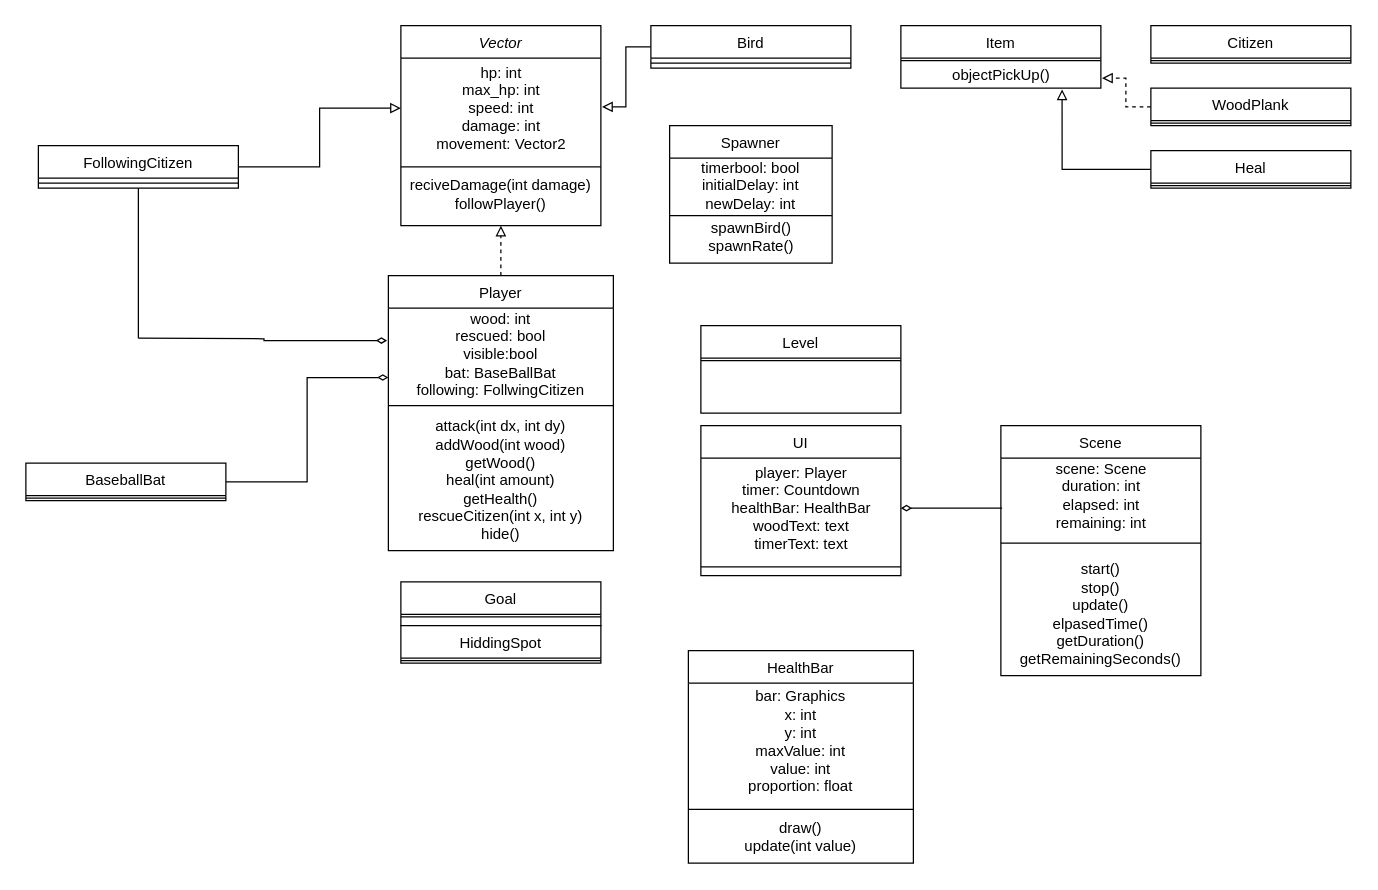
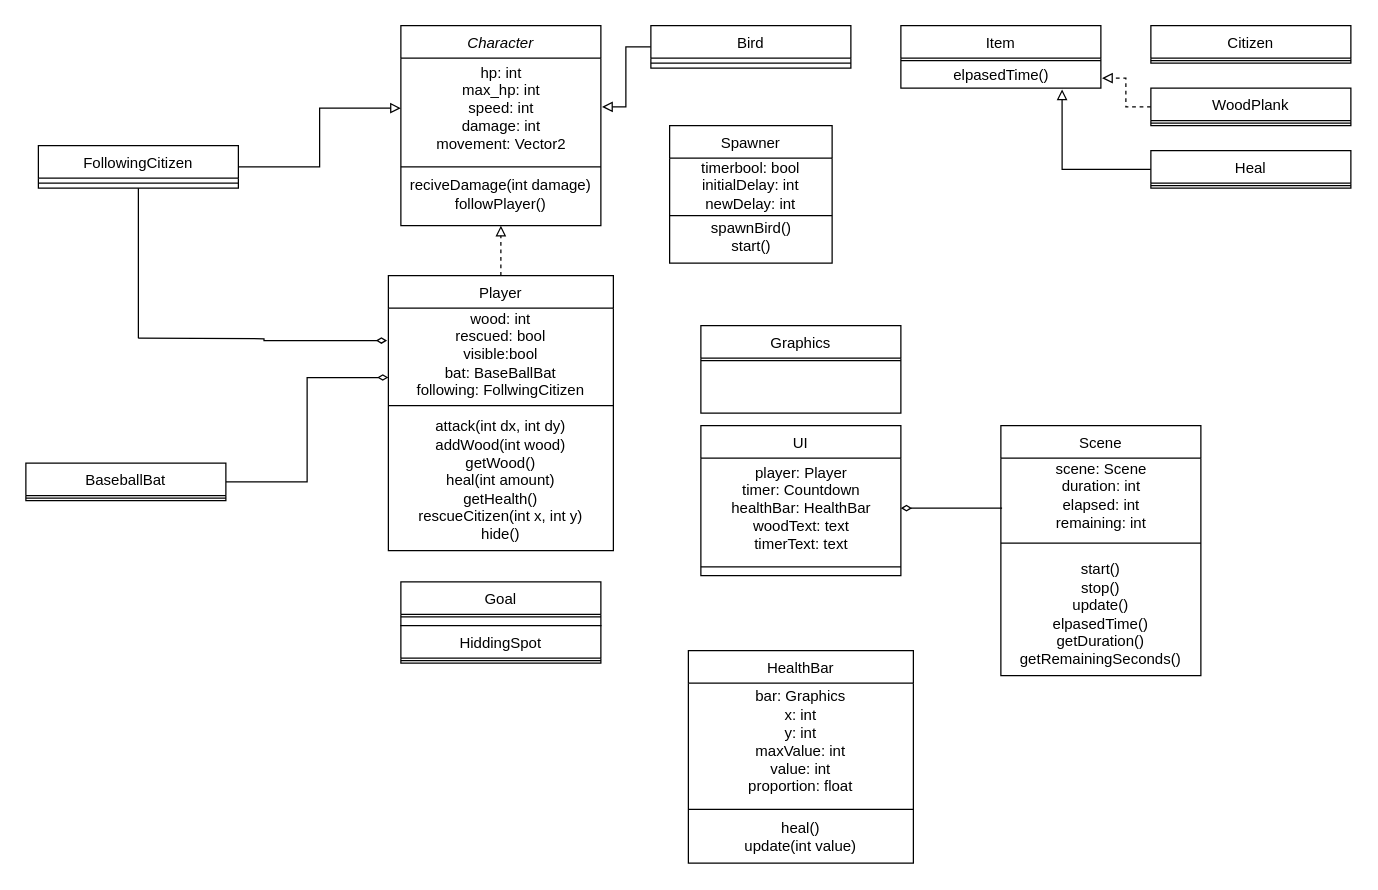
  <mxCell id="0" />
  <mxCell id="1" parent="0" />
- <mxCell id="2" value="Vector" style="swimlane;fontStyle=2;align=center;verticalAlign=top;childLayout=stackLayout;horizontal=1;startSize=26;horizontalStack=0;resizeParent=1;resizeLast=0;collapsible=1;marginBottom=0;rounded=0;shadow=0;strokeWidth=1;" parent="1" vertex="1"><mxGeometry x="320" y="20" width="160" height="160" as="geometry"><mxRectangle x="230" y="140" width="160" height="26" as="alternateBounds" /></mxGeometry></mxCell>
+ <mxCell id="2" value="Character" style="swimlane;fontStyle=2;align=center;verticalAlign=top;childLayout=stackLayout;horizontal=1;startSize=26;horizontalStack=0;resizeParent=1;resizeLast=0;collapsible=1;marginBottom=0;rounded=0;shadow=0;strokeWidth=1;" parent="1" vertex="1"><mxGeometry x="320" y="20" width="160" height="160" as="geometry"><mxRectangle x="230" y="140" width="160" height="26" as="alternateBounds" /></mxGeometry></mxCell>
  <mxCell id="3" value="hp: int&lt;br&gt;max_hp: int&lt;br&gt;speed: int&lt;br&gt;damage: int&lt;br&gt;movement: Vector2" style="text;html=1;align=center;verticalAlign=middle;resizable=0;points=[];autosize=1;strokeColor=none;fillColor=none;" vertex="1" parent="2"><mxGeometry y="26" width="160" height="80" as="geometry" /></mxCell>
  <mxCell id="4" value="" style="line;html=1;strokeWidth=1;align=left;verticalAlign=middle;spacingTop=-1;spacingLeft=3;spacingRight=3;rotatable=0;labelPosition=right;points=[];portConstraint=eastwest;" parent="2" vertex="1"><mxGeometry y="106" width="160" height="14" as="geometry" /></mxCell>
  <mxCell id="5" value="reciveDamage(int damage)&lt;br&gt;followPlayer()" style="text;html=1;strokeColor=none;fillColor=none;align=center;verticalAlign=middle;whiteSpace=wrap;rounded=0;" vertex="1" parent="2"><mxGeometry y="120" width="160" height="30" as="geometry" /></mxCell>
  <mxCell id="6" style="edgeStyle=orthogonalEdgeStyle;rounded=0;orthogonalLoop=1;jettySize=auto;html=1;endArrow=block;endFill=0;" edge="1" parent="1" source="8" target="3"><mxGeometry relative="1" as="geometry" /></mxCell>
  <mxCell id="7" style="edgeStyle=orthogonalEdgeStyle;rounded=0;orthogonalLoop=1;jettySize=auto;html=1;startArrow=none;startFill=0;endArrow=none;endFill=0;" edge="1" parent="1" source="8"><mxGeometry relative="1" as="geometry"><mxPoint x="110" y="270" as="targetPoint" /></mxGeometry></mxCell>
  <mxCell id="8" value="FollowingCitizen&#10;" style="swimlane;fontStyle=0;align=center;verticalAlign=top;childLayout=stackLayout;horizontal=1;startSize=26;horizontalStack=0;resizeParent=1;resizeLast=0;collapsible=1;marginBottom=0;rounded=0;shadow=0;strokeWidth=1;" parent="1" vertex="1"><mxGeometry x="30" y="116" width="160" height="34" as="geometry"><mxRectangle x="130" y="380" width="160" height="26" as="alternateBounds" /></mxGeometry></mxCell>
  <mxCell id="9" value="" style="line;html=1;strokeWidth=1;align=left;verticalAlign=middle;spacingTop=-1;spacingLeft=3;spacingRight=3;rotatable=0;labelPosition=right;points=[];portConstraint=eastwest;" parent="8" vertex="1"><mxGeometry y="26" width="160" height="8" as="geometry" /></mxCell>
  <mxCell id="10" style="edgeStyle=orthogonalEdgeStyle;rounded=0;orthogonalLoop=1;jettySize=auto;html=1;exitX=0.5;exitY=0;exitDx=0;exitDy=0;entryX=0.5;entryY=1;entryDx=0;entryDy=0;endArrow=block;endFill=0;dashed=1;" edge="1" parent="1" source="11" target="2"><mxGeometry relative="1" as="geometry" /></mxCell>
  <mxCell id="11" value="Player&#10;" style="swimlane;fontStyle=0;align=center;verticalAlign=top;childLayout=stackLayout;horizontal=1;startSize=26;horizontalStack=0;resizeParent=1;resizeLast=0;collapsible=1;marginBottom=0;rounded=0;shadow=0;strokeWidth=1;" parent="1" vertex="1"><mxGeometry x="310" y="220" width="180" height="220" as="geometry"><mxRectangle x="340" y="380" width="170" height="26" as="alternateBounds" /></mxGeometry></mxCell>
  <mxCell id="12" value="wood: int&lt;br&gt;rescued: bool&lt;br&gt;visible:bool&lt;br&gt;bat: BaseBallBat&lt;br&gt;following: FollwingCitizen" style="text;html=1;strokeColor=none;fillColor=none;align=center;verticalAlign=middle;whiteSpace=wrap;rounded=0;" vertex="1" parent="11"><mxGeometry y="26" width="180" height="74" as="geometry" /></mxCell>
  <mxCell id="13" value="" style="line;html=1;strokeWidth=1;align=left;verticalAlign=middle;spacingTop=-1;spacingLeft=3;spacingRight=3;rotatable=0;labelPosition=right;points=[];portConstraint=eastwest;" parent="11" vertex="1"><mxGeometry y="100" width="180" height="8" as="geometry" /></mxCell>
  <mxCell id="14" value="attack(int dx, int dy)&lt;br&gt;addWood(int wood)&lt;br&gt;getWood()&lt;br&gt;heal(int amount)&lt;br&gt;getHealth()&lt;br&gt;rescueCitizen(int x, int y)&lt;br&gt;hide()&lt;br&gt;" style="text;html=1;strokeColor=none;fillColor=none;align=center;verticalAlign=middle;whiteSpace=wrap;rounded=0;" vertex="1" parent="11"><mxGeometry y="108" width="180" height="112" as="geometry" /></mxCell>
  <mxCell id="15" style="edgeStyle=orthogonalEdgeStyle;rounded=0;orthogonalLoop=1;jettySize=auto;html=1;endArrow=block;endFill=0;entryX=1.006;entryY=0.488;entryDx=0;entryDy=0;entryPerimeter=0;" edge="1" parent="1" source="16" target="3"><mxGeometry relative="1" as="geometry"><mxPoint x="500" y="90" as="targetPoint" /></mxGeometry></mxCell>
  <mxCell id="16" value="Bird&#10;" style="swimlane;fontStyle=0;align=center;verticalAlign=top;childLayout=stackLayout;horizontal=1;startSize=26;horizontalStack=0;resizeParent=1;resizeLast=0;collapsible=1;marginBottom=0;rounded=0;shadow=0;strokeWidth=1;" parent="1" vertex="1"><mxGeometry x="520" y="20" width="160" height="34" as="geometry"><mxRectangle x="508" y="120" width="160" height="26" as="alternateBounds" /></mxGeometry></mxCell>
  <mxCell id="17" value="" style="line;html=1;strokeWidth=1;align=left;verticalAlign=middle;spacingTop=-1;spacingLeft=3;spacingRight=3;rotatable=0;labelPosition=right;points=[];portConstraint=eastwest;" parent="16" vertex="1"><mxGeometry y="26" width="160" height="8" as="geometry" /></mxCell>
  <mxCell id="18" value="Item&#10;" style="swimlane;fontStyle=0;align=center;verticalAlign=top;childLayout=stackLayout;horizontal=1;startSize=26;horizontalStack=0;resizeParent=1;resizeLast=0;collapsible=1;marginBottom=0;rounded=0;shadow=0;strokeWidth=1;" vertex="1" parent="1"><mxGeometry x="720" y="20" width="160" height="50" as="geometry"><mxRectangle x="340" y="380" width="170" height="26" as="alternateBounds" /></mxGeometry></mxCell>
  <mxCell id="19" value="" style="line;html=1;strokeWidth=1;align=left;verticalAlign=middle;spacingTop=-1;spacingLeft=3;spacingRight=3;rotatable=0;labelPosition=right;points=[];portConstraint=eastwest;" vertex="1" parent="18"><mxGeometry y="26" width="160" height="4" as="geometry" /></mxCell>
- <mxCell id="20" value="objectPickUp()" style="text;html=1;align=center;verticalAlign=middle;resizable=0;points=[];autosize=1;strokeColor=none;fillColor=none;" vertex="1" parent="18"><mxGeometry y="30" width="160" height="20" as="geometry" /></mxCell>
+ <mxCell id="20" value="elpasedTime()" style="text;html=1;align=center;verticalAlign=middle;resizable=0;points=[];autosize=1;strokeColor=none;fillColor=none;" vertex="1" parent="18"><mxGeometry y="30" width="160" height="20" as="geometry" /></mxCell>
  <mxCell id="21" value="UI&#10;" style="swimlane;fontStyle=0;align=center;verticalAlign=top;childLayout=stackLayout;horizontal=1;startSize=26;horizontalStack=0;resizeParent=1;resizeLast=0;collapsible=1;marginBottom=0;rounded=0;shadow=0;strokeWidth=1;" vertex="1" parent="1"><mxGeometry x="560" y="340" width="160" height="120" as="geometry"><mxRectangle x="340" y="380" width="170" height="26" as="alternateBounds" /></mxGeometry></mxCell>
  <mxCell id="22" value="player: Player&lt;br&gt;timer: Countdown&lt;br&gt;healthBar: HealthBar&lt;br&gt;woodText: text&lt;br&gt;timerText: text" style="text;html=1;align=center;verticalAlign=middle;resizable=0;points=[];autosize=1;strokeColor=none;fillColor=none;" vertex="1" parent="21"><mxGeometry y="26" width="160" height="80" as="geometry" /></mxCell>
  <mxCell id="23" value="" style="line;html=1;strokeWidth=1;align=left;verticalAlign=middle;spacingTop=-1;spacingLeft=3;spacingRight=3;rotatable=0;labelPosition=right;points=[];portConstraint=eastwest;" vertex="1" parent="21"><mxGeometry y="106" width="160" height="14" as="geometry" /></mxCell>
- <mxCell id="24" value="Level&#10;" style="swimlane;fontStyle=0;align=center;verticalAlign=top;childLayout=stackLayout;horizontal=1;startSize=26;horizontalStack=0;resizeParent=1;resizeLast=0;collapsible=1;marginBottom=0;rounded=0;shadow=0;strokeWidth=1;" vertex="1" parent="1"><mxGeometry x="560" y="260" width="160" height="70" as="geometry"><mxRectangle x="340" y="380" width="170" height="26" as="alternateBounds" /></mxGeometry></mxCell>
+ <mxCell id="24" value="Graphics&#10;" style="swimlane;fontStyle=0;align=center;verticalAlign=top;childLayout=stackLayout;horizontal=1;startSize=26;horizontalStack=0;resizeParent=1;resizeLast=0;collapsible=1;marginBottom=0;rounded=0;shadow=0;strokeWidth=1;" vertex="1" parent="1"><mxGeometry x="560" y="260" width="160" height="70" as="geometry"><mxRectangle x="340" y="380" width="170" height="26" as="alternateBounds" /></mxGeometry></mxCell>
  <mxCell id="25" value="" style="line;html=1;strokeWidth=1;align=left;verticalAlign=middle;spacingTop=-1;spacingLeft=3;spacingRight=3;rotatable=0;labelPosition=right;points=[];portConstraint=eastwest;" vertex="1" parent="24"><mxGeometry y="26" width="160" height="4" as="geometry" /></mxCell>
  <mxCell id="26" style="edgeStyle=orthogonalEdgeStyle;rounded=0;orthogonalLoop=1;jettySize=auto;html=1;entryX=1.006;entryY=0.6;entryDx=0;entryDy=0;entryPerimeter=0;endArrow=block;endFill=0;dashed=1;" edge="1" parent="1" source="27" target="20"><mxGeometry relative="1" as="geometry" /></mxCell>
  <mxCell id="27" value="WoodPlank&#10;" style="swimlane;fontStyle=0;align=center;verticalAlign=top;childLayout=stackLayout;horizontal=1;startSize=26;horizontalStack=0;resizeParent=1;resizeLast=0;collapsible=1;marginBottom=0;rounded=0;shadow=0;strokeWidth=1;" vertex="1" parent="1"><mxGeometry x="920" y="70" width="160" height="30" as="geometry"><mxRectangle x="340" y="380" width="170" height="26" as="alternateBounds" /></mxGeometry></mxCell>
  <mxCell id="28" value="" style="line;html=1;strokeWidth=1;align=left;verticalAlign=middle;spacingTop=-1;spacingLeft=3;spacingRight=3;rotatable=0;labelPosition=right;points=[];portConstraint=eastwest;" vertex="1" parent="27"><mxGeometry y="26" width="160" height="4" as="geometry" /></mxCell>
  <mxCell id="29" style="edgeStyle=orthogonalEdgeStyle;rounded=0;orthogonalLoop=1;jettySize=auto;html=1;endArrow=block;endFill=0;entryX=0.806;entryY=1.05;entryDx=0;entryDy=0;entryPerimeter=0;" edge="1" parent="1" source="30" target="20"><mxGeometry relative="1" as="geometry"><mxPoint x="870" y="80" as="targetPoint" /></mxGeometry></mxCell>
  <mxCell id="30" value="Heal" style="swimlane;fontStyle=0;align=center;verticalAlign=top;childLayout=stackLayout;horizontal=1;startSize=26;horizontalStack=0;resizeParent=1;resizeLast=0;collapsible=1;marginBottom=0;rounded=0;shadow=0;strokeWidth=1;" vertex="1" parent="1"><mxGeometry x="920" y="120" width="160" height="30" as="geometry"><mxRectangle x="340" y="380" width="170" height="26" as="alternateBounds" /></mxGeometry></mxCell>
  <mxCell id="31" value="" style="line;html=1;strokeWidth=1;align=left;verticalAlign=middle;spacingTop=-1;spacingLeft=3;spacingRight=3;rotatable=0;labelPosition=right;points=[];portConstraint=eastwest;" vertex="1" parent="30"><mxGeometry y="26" width="160" height="4" as="geometry" /></mxCell>
  <mxCell id="32" value="Citizen&#10;" style="swimlane;fontStyle=0;align=center;verticalAlign=top;childLayout=stackLayout;horizontal=1;startSize=26;horizontalStack=0;resizeParent=1;resizeLast=0;collapsible=1;marginBottom=0;rounded=0;shadow=0;strokeWidth=1;" vertex="1" parent="1"><mxGeometry x="920" y="20" width="160" height="30" as="geometry"><mxRectangle x="340" y="380" width="170" height="26" as="alternateBounds" /></mxGeometry></mxCell>
  <mxCell id="33" value="" style="line;html=1;strokeWidth=1;align=left;verticalAlign=middle;spacingTop=-1;spacingLeft=3;spacingRight=3;rotatable=0;labelPosition=right;points=[];portConstraint=eastwest;" vertex="1" parent="32"><mxGeometry y="26" width="160" height="4" as="geometry" /></mxCell>
  <mxCell id="34" value="HealthBar&#10;" style="swimlane;fontStyle=0;align=center;verticalAlign=top;childLayout=stackLayout;horizontal=1;startSize=26;horizontalStack=0;resizeParent=1;resizeLast=0;collapsible=1;marginBottom=0;rounded=0;shadow=0;strokeWidth=1;" vertex="1" parent="1"><mxGeometry x="550" y="520" width="180" height="170" as="geometry"><mxRectangle x="340" y="380" width="170" height="26" as="alternateBounds" /></mxGeometry></mxCell>
  <mxCell id="35" value="bar: Graphics&lt;br&gt;x: int&lt;br&gt;y: int&lt;br&gt;maxValue: int&lt;br&gt;value: int&lt;br&gt;proportion: float" style="text;html=1;strokeColor=none;fillColor=none;align=center;verticalAlign=middle;whiteSpace=wrap;rounded=0;" vertex="1" parent="34"><mxGeometry y="26" width="180" height="94" as="geometry" /></mxCell>
  <mxCell id="36" value="" style="line;html=1;strokeWidth=1;align=left;verticalAlign=middle;spacingTop=-1;spacingLeft=3;spacingRight=3;rotatable=0;labelPosition=right;points=[];portConstraint=eastwest;" vertex="1" parent="34"><mxGeometry y="120" width="180" height="14" as="geometry" /></mxCell>
- <mxCell id="37" value="draw()&lt;br&gt;update(int value)" style="text;html=1;strokeColor=none;fillColor=none;align=center;verticalAlign=middle;whiteSpace=wrap;rounded=0;" vertex="1" parent="34"><mxGeometry y="134" width="180" height="30" as="geometry" /></mxCell>
+ <mxCell id="37" value="heal()&lt;br&gt;update(int value)" style="text;html=1;strokeColor=none;fillColor=none;align=center;verticalAlign=middle;whiteSpace=wrap;rounded=0;" vertex="1" parent="34"><mxGeometry y="134" width="180" height="30" as="geometry" /></mxCell>
  <mxCell id="38" value="Scene" style="swimlane;fontStyle=0;align=center;verticalAlign=top;childLayout=stackLayout;horizontal=1;startSize=26;horizontalStack=0;resizeParent=1;resizeLast=0;collapsible=1;marginBottom=0;rounded=0;shadow=0;strokeWidth=1;" vertex="1" parent="1"><mxGeometry x="800" y="340" width="160" height="200" as="geometry"><mxRectangle x="340" y="380" width="170" height="26" as="alternateBounds" /></mxGeometry></mxCell>
  <mxCell id="39" value="scene: Scene&lt;br&gt;duration: int&lt;br&gt;elapsed: int&lt;br&gt;remaining: int" style="text;html=1;align=center;verticalAlign=middle;resizable=0;points=[];autosize=1;strokeColor=none;fillColor=none;" vertex="1" parent="38"><mxGeometry y="26" width="160" height="60" as="geometry" /></mxCell>
  <mxCell id="40" value="" style="line;html=1;strokeWidth=1;align=left;verticalAlign=middle;spacingTop=-1;spacingLeft=3;spacingRight=3;rotatable=0;labelPosition=right;points=[];portConstraint=eastwest;" vertex="1" parent="38"><mxGeometry y="86" width="160" height="16" as="geometry" /></mxCell>
  <mxCell id="41" value="start()&lt;br&gt;stop()&lt;br&gt;update()&lt;br&gt;elpasedTime()&lt;br&gt;getDuration()&lt;br&gt;getRemainingSeconds()" style="text;html=1;strokeColor=none;fillColor=none;align=center;verticalAlign=middle;whiteSpace=wrap;rounded=0;" vertex="1" parent="38"><mxGeometry y="102" width="160" height="98" as="geometry" /></mxCell>
  <mxCell id="42" value="Goal&#10;" style="swimlane;fontStyle=0;align=center;verticalAlign=top;childLayout=stackLayout;horizontal=1;startSize=26;horizontalStack=0;resizeParent=1;resizeLast=0;collapsible=1;marginBottom=0;rounded=0;shadow=0;strokeWidth=1;" vertex="1" parent="1"><mxGeometry x="320" y="465" width="160" height="35" as="geometry"><mxRectangle x="340" y="380" width="170" height="26" as="alternateBounds" /></mxGeometry></mxCell>
  <mxCell id="43" value="" style="line;html=1;strokeWidth=1;align=left;verticalAlign=middle;spacingTop=-1;spacingLeft=3;spacingRight=3;rotatable=0;labelPosition=right;points=[];portConstraint=eastwest;" vertex="1" parent="42"><mxGeometry y="26" width="160" height="4" as="geometry" /></mxCell>
  <mxCell id="44" value="HiddingSpot&#10;" style="swimlane;fontStyle=0;align=center;verticalAlign=top;childLayout=stackLayout;horizontal=1;startSize=26;horizontalStack=0;resizeParent=1;resizeLast=0;collapsible=1;marginBottom=0;rounded=0;shadow=0;strokeWidth=1;" vertex="1" parent="1"><mxGeometry x="320" y="500" width="160" height="30" as="geometry"><mxRectangle x="340" y="380" width="170" height="26" as="alternateBounds" /></mxGeometry></mxCell>
  <mxCell id="45" value="" style="line;html=1;strokeWidth=1;align=left;verticalAlign=middle;spacingTop=-1;spacingLeft=3;spacingRight=3;rotatable=0;labelPosition=right;points=[];portConstraint=eastwest;" vertex="1" parent="44"><mxGeometry y="26" width="160" height="4" as="geometry" /></mxCell>
  <mxCell id="46" value="Spawner&#10;" style="swimlane;fontStyle=0;align=center;verticalAlign=top;childLayout=stackLayout;horizontal=1;startSize=26;horizontalStack=0;resizeParent=1;resizeLast=0;collapsible=1;marginBottom=0;rounded=0;shadow=0;strokeWidth=1;" vertex="1" parent="1"><mxGeometry x="535" y="100" width="130" height="110" as="geometry"><mxRectangle x="340" y="380" width="170" height="26" as="alternateBounds" /></mxGeometry></mxCell>
  <mxCell id="47" value="timerbool: bool&lt;br&gt;initialDelay: int&lt;br&gt;newDelay: int" style="text;html=1;strokeColor=none;fillColor=none;align=center;verticalAlign=middle;whiteSpace=wrap;rounded=0;" vertex="1" parent="46"><mxGeometry y="26" width="130" height="44" as="geometry" /></mxCell>
  <mxCell id="48" value="" style="line;html=1;strokeWidth=1;align=left;verticalAlign=middle;spacingTop=-1;spacingLeft=3;spacingRight=3;rotatable=0;labelPosition=right;points=[];portConstraint=eastwest;" vertex="1" parent="46"><mxGeometry y="70" width="130" height="4" as="geometry" /></mxCell>
- <mxCell id="49" value="spawnBird()&lt;br&gt;spawnRate()" style="text;html=1;align=center;verticalAlign=middle;resizable=0;points=[];autosize=1;strokeColor=none;fillColor=none;" vertex="1" parent="46"><mxGeometry y="74" width="130" height="30" as="geometry" /></mxCell>
+ <mxCell id="49" value="spawnBird()&lt;br&gt;start()" style="text;html=1;align=center;verticalAlign=middle;resizable=0;points=[];autosize=1;strokeColor=none;fillColor=none;" vertex="1" parent="46"><mxGeometry y="74" width="130" height="30" as="geometry" /></mxCell>
  <mxCell id="50" style="edgeStyle=orthogonalEdgeStyle;rounded=0;orthogonalLoop=1;jettySize=auto;html=1;endArrow=diamondThin;endFill=0;entryX=0;entryY=0.75;entryDx=0;entryDy=0;" edge="1" parent="1" source="51" target="12"><mxGeometry relative="1" as="geometry"><mxPoint x="300" y="305" as="targetPoint" /></mxGeometry></mxCell>
  <mxCell id="51" value="BaseballBat&#10;" style="swimlane;fontStyle=0;align=center;verticalAlign=top;childLayout=stackLayout;horizontal=1;startSize=26;horizontalStack=0;resizeParent=1;resizeLast=0;collapsible=1;marginBottom=0;rounded=0;shadow=0;strokeWidth=1;" vertex="1" parent="1"><mxGeometry x="20" y="370" width="160" height="30" as="geometry"><mxRectangle x="340" y="380" width="170" height="26" as="alternateBounds" /></mxGeometry></mxCell>
  <mxCell id="52" value="" style="line;html=1;strokeWidth=1;align=left;verticalAlign=middle;spacingTop=-1;spacingLeft=3;spacingRight=3;rotatable=0;labelPosition=right;points=[];portConstraint=eastwest;" vertex="1" parent="51"><mxGeometry y="26" width="160" height="4" as="geometry" /></mxCell>
  <mxCell id="53" style="edgeStyle=orthogonalEdgeStyle;rounded=0;orthogonalLoop=1;jettySize=auto;html=1;entryX=0.006;entryY=0.667;entryDx=0;entryDy=0;entryPerimeter=0;endArrow=none;endFill=0;startArrow=diamondThin;startFill=0;" edge="1" parent="1" source="22" target="39"><mxGeometry relative="1" as="geometry" /></mxCell>
  <mxCell id="54" style="edgeStyle=orthogonalEdgeStyle;rounded=0;orthogonalLoop=1;jettySize=auto;html=1;startArrow=diamondThin;startFill=0;endArrow=none;endFill=0;exitX=-0.006;exitY=0.351;exitDx=0;exitDy=0;exitPerimeter=0;" edge="1" parent="1" source="12"><mxGeometry relative="1" as="geometry"><mxPoint x="110" y="270" as="targetPoint" /></mxGeometry></mxCell>
